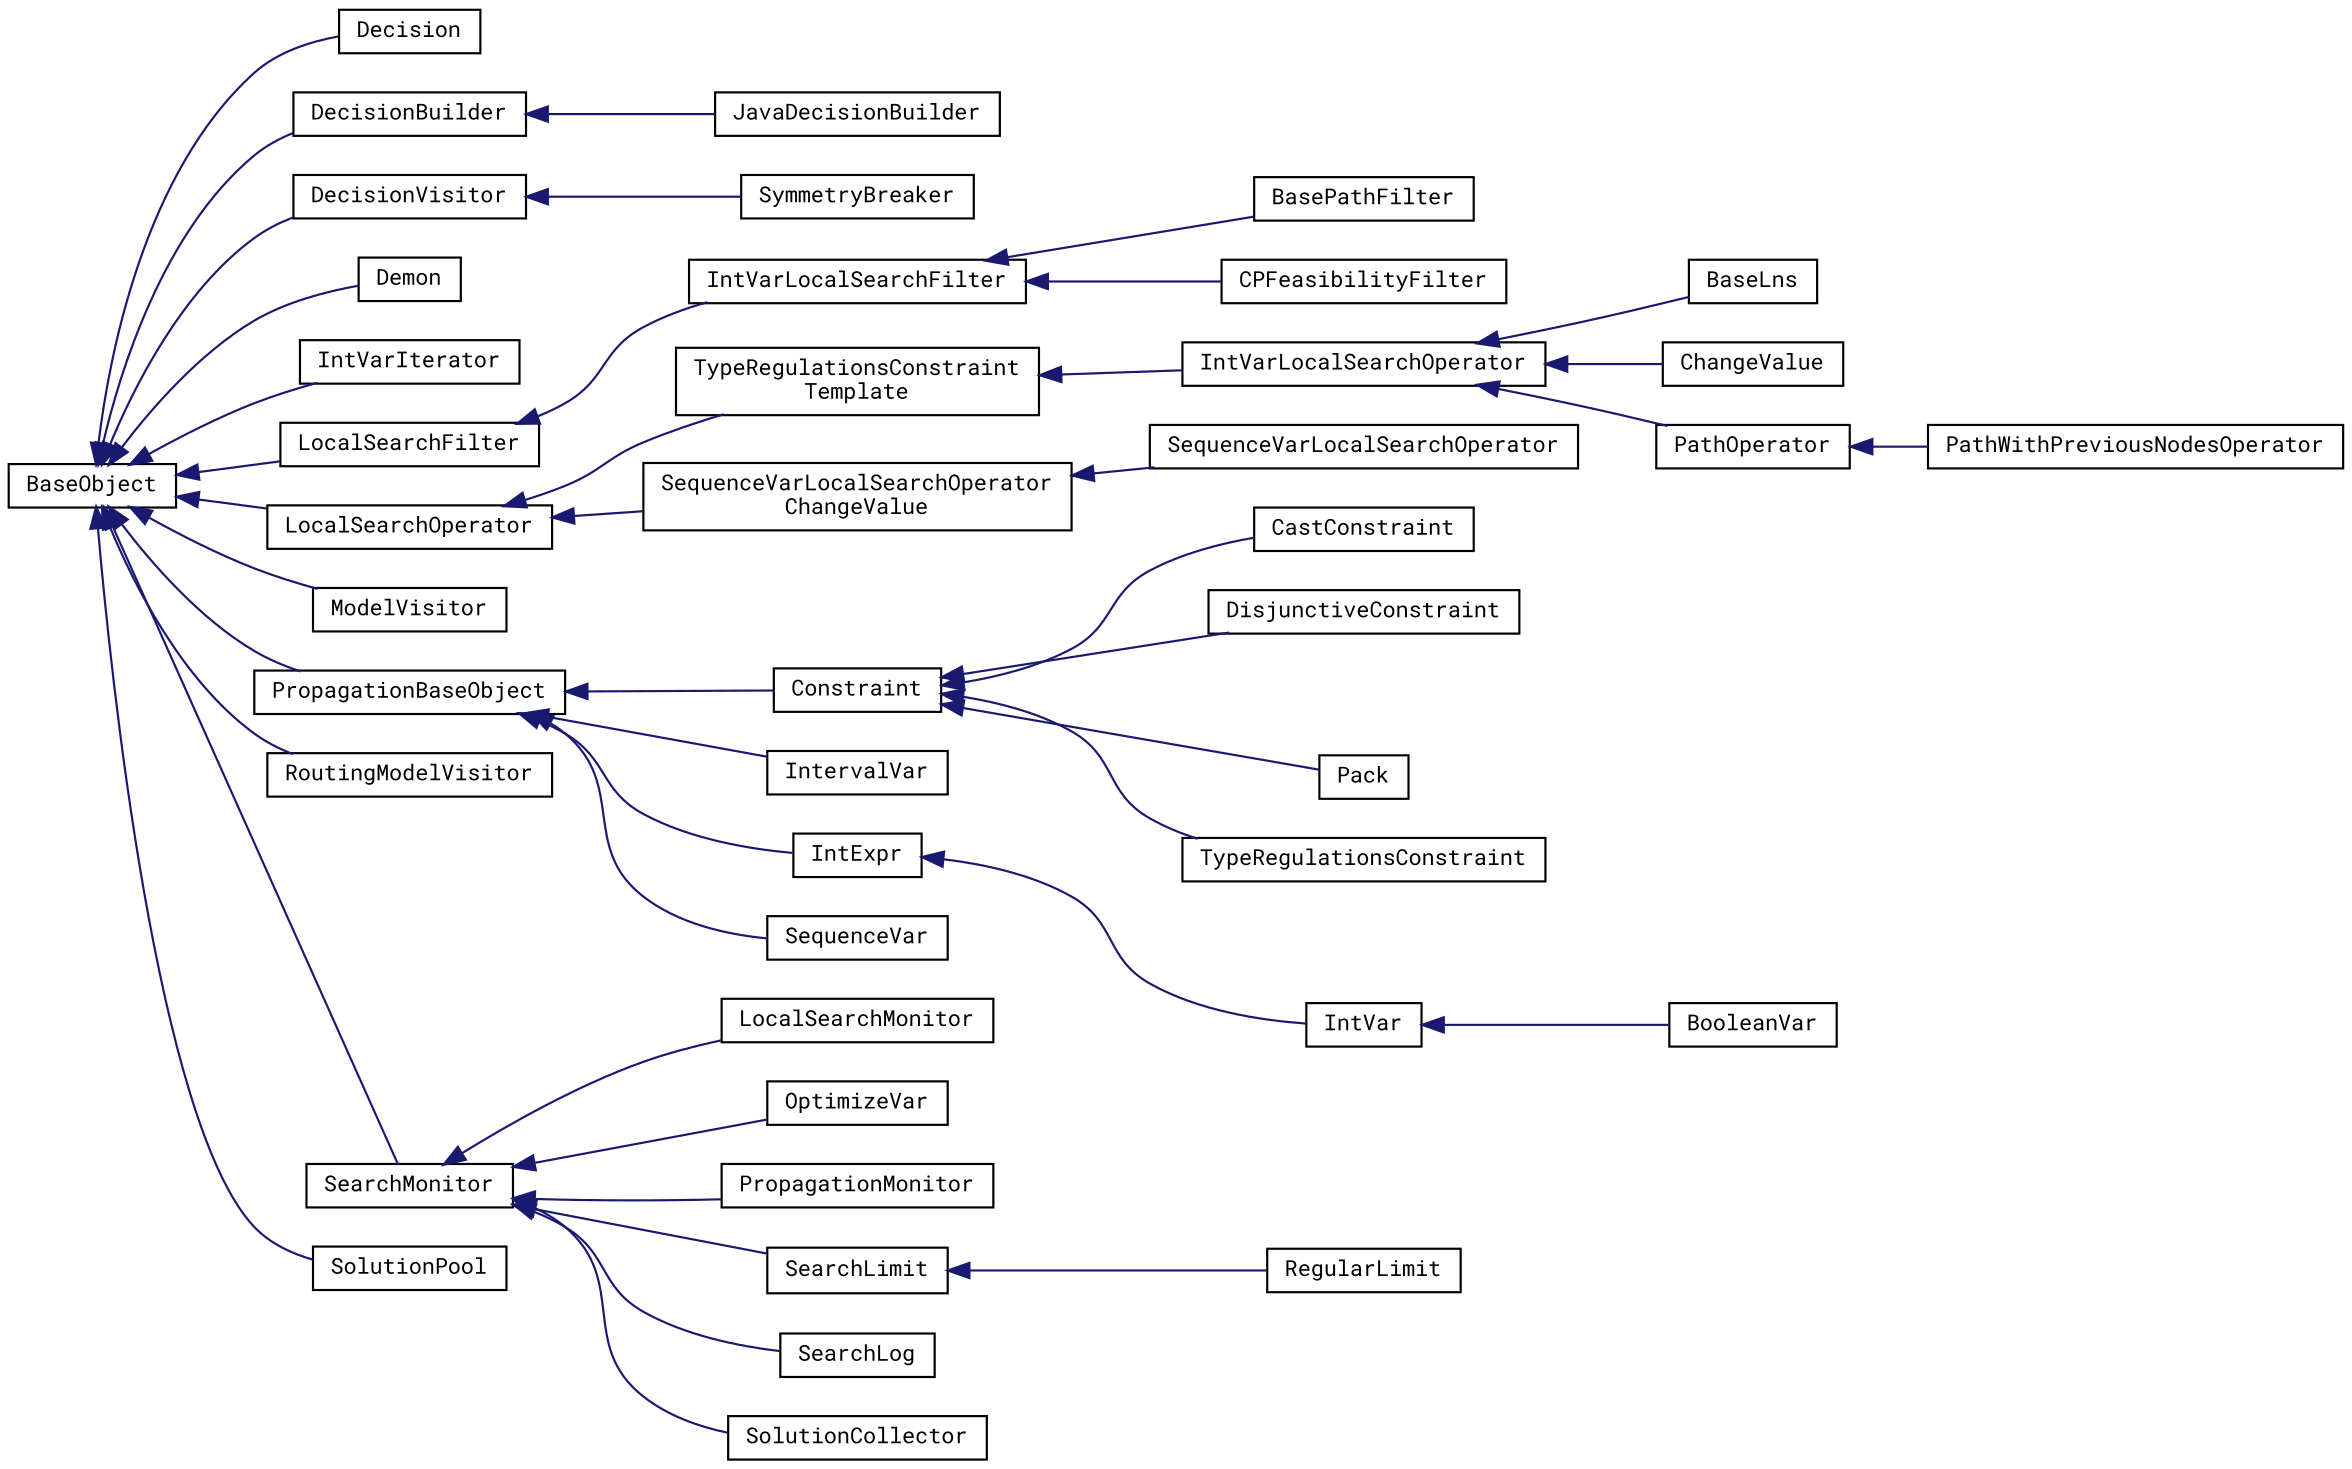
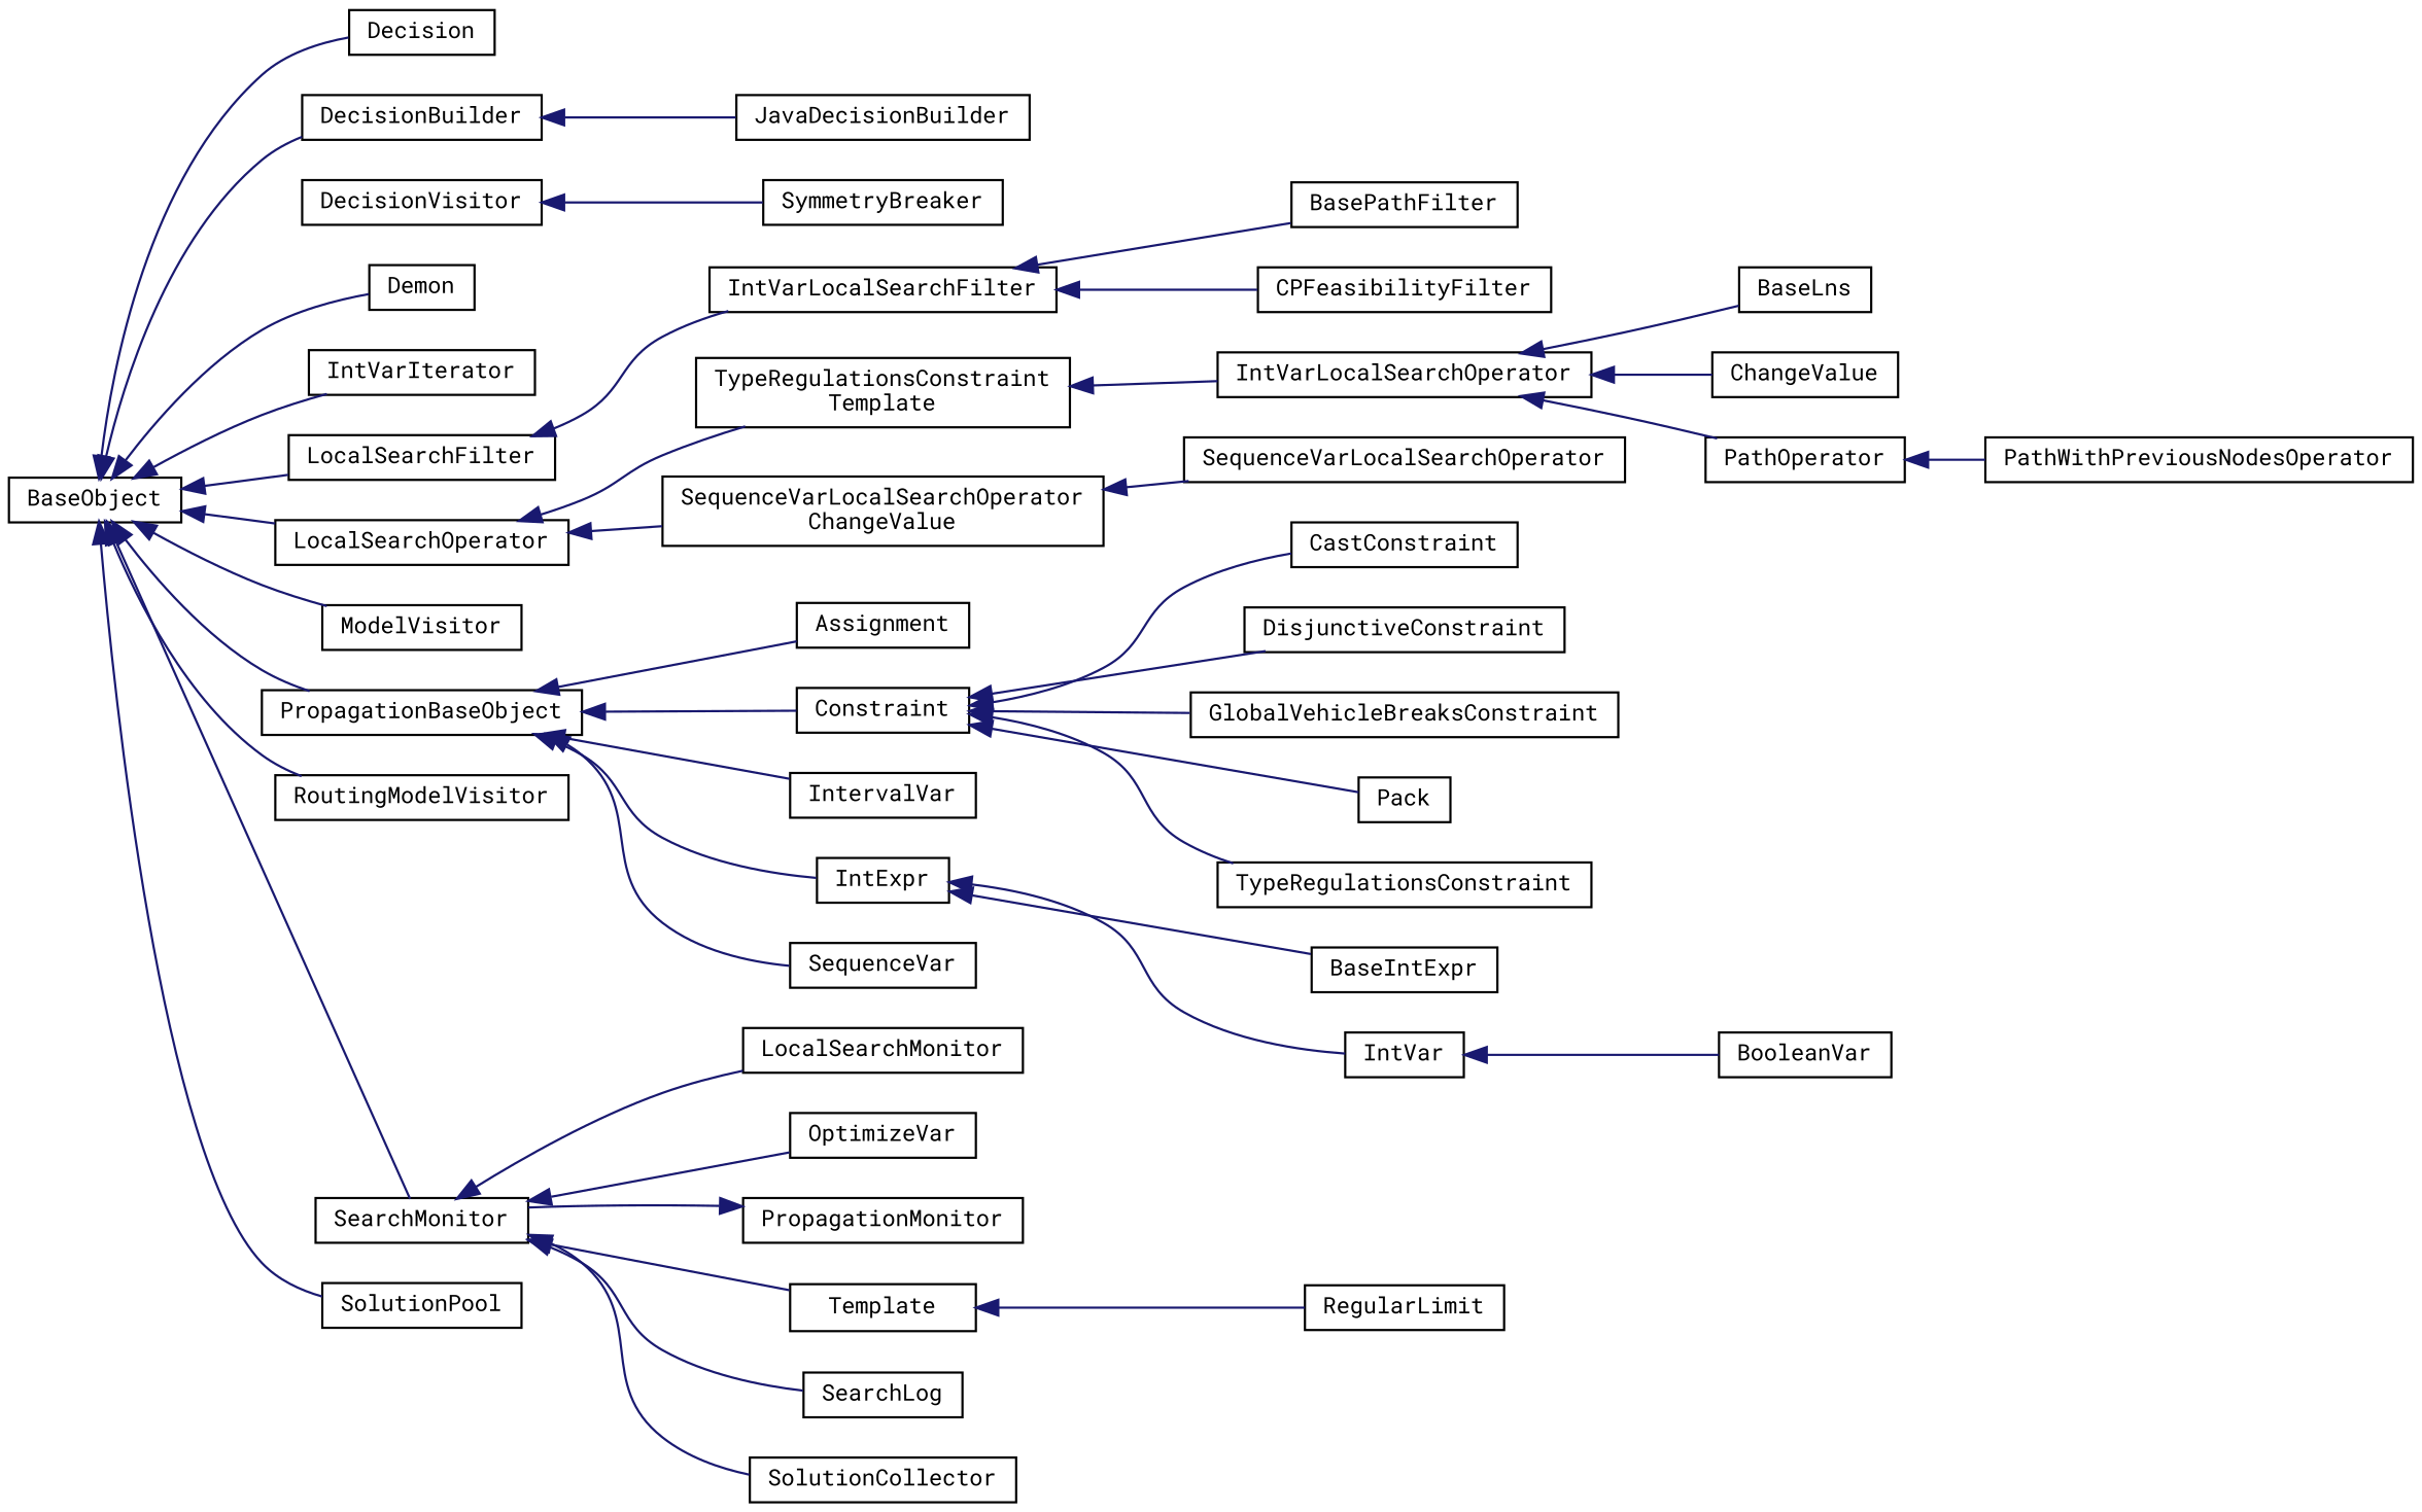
  digraph {
    fontname="Roboto Mono"
    rankdir=LR
    node [color=black fillcolor=white fontname="Roboto Mono" fontsize=10 shape=record style=filled]
    edge [color=midnightblue dir=back fontname="Roboto Mono" fontsize=10 labelfontname=Helvetica labelfontsize=10 style=solid]
    n1 [height=0.2 label=BaseObject width=0.4]
    n2 [height=0.2 label=Decision width=0.4]
    n3 [height=0.2 label=DecisionBuilder width=0.4]
    n4 [height=0.2 label=DecisionVisitor width=0.4]
    n5 [height=0.2 label=Demon width=0.4]
    n6 [height=0.2 label=IntVarIterator width=0.4]
    n7 [height=0.2 label=LocalSearchFilter width=0.4]
    n8 [height=0.2 label=LocalSearchOperator width=0.4]
    n9 [height=0.2 label=ModelVisitor width=0.4]
    n10 [height=0.2 label=PropagationBaseObject width=0.4]
    n11 [height=0.2 label=RoutingModelVisitor width=0.4]
    n12 [height=0.2 label=SearchMonitor width=0.4]
    n13 [height=0.2 label=SolutionPool width=0.4]
    n14 [height=0.2 label=JavaDecisionBuilder width=0.4]
    n15 [height=0.2 label=SymmetryBreaker width=0.4]
    n16 [height=0.2 label=IntVarLocalSearchFilter width=0.4]
    n17 [height=0.2 label="TypeRegulationsConstraint\lTemplate" width=0.4]
    n18 [height=0.2 label="SequenceVarLocalSearchOperator\lChangeValue" width=0.4]
+   n19 [height=0.2 label=Assignment width=0.4]
    n20 [height=0.2 label=Constraint width=0.4]
    n21 [height=0.2 label=IntervalVar width=0.4]
    n22 [height=0.2 label=IntExpr width=0.4]
    n23 [height=0.2 label=SequenceVar width=0.4]
    n24 [height=0.2 label=LocalSearchMonitor width=0.4]
    n25 [height=0.2 label=OptimizeVar width=0.4]
    n26 [height=0.2 label=PropagationMonitor width=0.4]
-   n27 [height=0.2 label=SearchLimit width=0.4]
+   n27 [height=0.2 label=Template width=0.4]
    n28 [height=0.2 label=SearchLog width=0.4]
    n29 [height=0.2 label=SolutionCollector width=0.4]
    n30 [height=0.2 label=BasePathFilter width=0.4]
    n31 [height=0.2 label=CPFeasibilityFilter width=0.4]
    n32 [height=0.2 label=IntVarLocalSearchOperator width=0.4]
    n33 [height=0.2 label=SequenceVarLocalSearchOperator width=0.4]
    n34 [height=0.2 label=BaseLns width=0.4]
    n35 [height=0.2 label=ChangeValue width=0.4]
    n36 [height=0.2 label=PathOperator width=0.4]
    n37 [height=0.2 label=PathWithPreviousNodesOperator width=0.4]
    n38 [height=0.2 label=CastConstraint width=0.4]
    n39 [height=0.2 label=DisjunctiveConstraint width=0.4]
+   n40 [height=0.2 label=GlobalVehicleBreaksConstraint width=0.4]
    n41 [height=0.2 label=Pack width=0.4]
    n42 [height=0.2 label=TypeRegulationsConstraint width=0.4]
+   n43 [height=0.2 label=BaseIntExpr width=0.4]
    n44 [height=0.2 label=IntVar width=0.4]
    n45 [height=0.2 label=BooleanVar width=0.4]
    n46 [height=0.2 label=RegularLimit width=0.4]
    n1 -> n2
    n1 -> n3
-   n1 -> n4
    n1 -> n5
    n1 -> n6
    n1 -> n7
    n1 -> n8
    n1 -> n9
    n1 -> n10
    n1 -> n11
    n1 -> n12
    n1 -> n13
    n3 -> n14
    n4 -> n15
    n7 -> n16
    n8 -> n17
    n8 -> n18
+   n10 -> n19
    n10 -> n20
    n10 -> n21
    n10 -> n22
    n10 -> n23
    n12 -> n24
    n12 -> n25
-   n12 -> n26
+   n26 -> n12
    n12 -> n27
    n12 -> n28
    n12 -> n29
    n16 -> n30
    n16 -> n31
    n17 -> n32
    n18 -> n33
    n20 -> n38
    n20 -> n39
+   n20 -> n40
    n20 -> n41
    n20 -> n42
+   n22 -> n43
    n22 -> n44
    n27 -> n46
    n32 -> n34
    n32 -> n35
    n32 -> n36
    n36 -> n37
    n44 -> n45
  }
